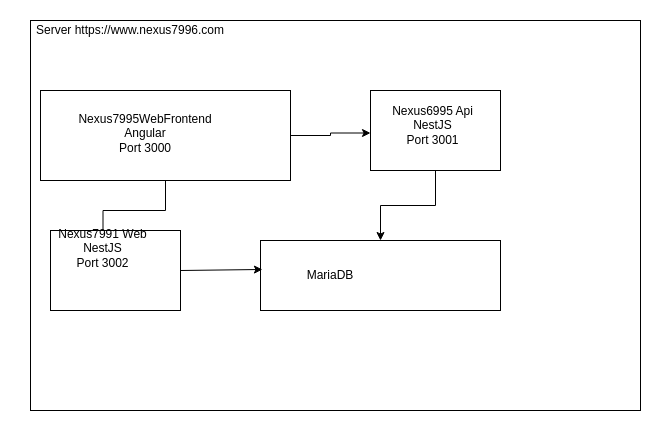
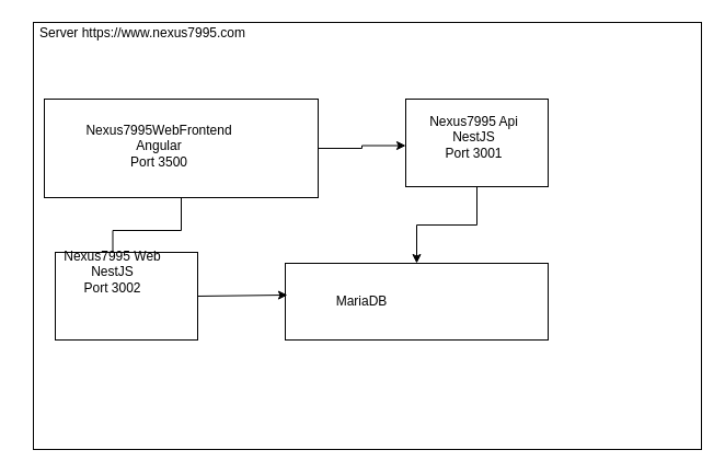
  <mxCell id="0" />
  <mxCell id="1" parent="0" />
  <mxCell id="2" value="" style="rounded=0;whiteSpace=wrap;html=1;" vertex="1" parent="1"><mxGeometry x="30" y="20" width="610" height="390" as="geometry" /></mxCell>
- <mxCell id="3" value="Server https://www.nexus7996.com" style="text;html=1;strokeColor=none;fillColor=none;align=center;verticalAlign=middle;whiteSpace=wrap;rounded=0;" vertex="1" parent="1"><mxGeometry x="20" y="20" width="220" height="20" as="geometry" /></mxCell>
+ <mxCell id="3" value="Server https://www.nexus7995.com" style="text;html=1;strokeColor=none;fillColor=none;align=center;verticalAlign=middle;whiteSpace=wrap;rounded=0;" vertex="1" parent="1"><mxGeometry x="20" y="20" width="220" height="20" as="geometry" /></mxCell>
  <mxCell id="4" style="edgeStyle=orthogonalEdgeStyle;rounded=0;orthogonalLoop=1;jettySize=auto;html=1;exitX=0.5;exitY=1;exitDx=0;exitDy=0;entryX=0.5;entryY=0;entryDx=0;entryDy=0;" edge="1" parent="1" source="6" target="12"><mxGeometry relative="1" as="geometry" /></mxCell>
  <mxCell id="5" style="edgeStyle=orthogonalEdgeStyle;rounded=0;orthogonalLoop=1;jettySize=auto;html=1;exitX=1;exitY=0.5;exitDx=0;exitDy=0;entryX=0;entryY=0.75;entryDx=0;entryDy=0;" edge="1" parent="1" source="6" target="10"><mxGeometry relative="1" as="geometry" /></mxCell>
  <mxCell id="6" value="" style="rounded=0;whiteSpace=wrap;html=1;" vertex="1" parent="1"><mxGeometry x="40" y="90" width="250" height="90" as="geometry" /></mxCell>
- <mxCell id="7" value="&lt;div&gt;Nexus7995WebFrontend&lt;/div&gt;&lt;div&gt;Angular&lt;/div&gt;&lt;div&gt;Port 3000&lt;/div&gt;&lt;div&gt;&lt;br&gt;&lt;/div&gt;" style="text;html=1;strokeColor=none;fillColor=none;align=center;verticalAlign=middle;whiteSpace=wrap;rounded=0;" vertex="1" parent="1"><mxGeometry x="50" y="120" width="190" height="40" as="geometry" /></mxCell>
+ <mxCell id="7" value="&lt;div&gt;Nexus7995WebFrontend&lt;/div&gt;&lt;div&gt;Angular&lt;/div&gt;&lt;div&gt;Port 3500&lt;/div&gt;&lt;div&gt;&lt;br&gt;&lt;/div&gt;" style="text;html=1;strokeColor=none;fillColor=none;align=center;verticalAlign=middle;whiteSpace=wrap;rounded=0;" vertex="1" parent="1"><mxGeometry x="50" y="120" width="190" height="40" as="geometry" /></mxCell>
  <mxCell id="8" value="" style="edgeStyle=orthogonalEdgeStyle;rounded=0;orthogonalLoop=1;jettySize=auto;html=1;" edge="1" parent="1" source="9" target="13"><mxGeometry relative="1" as="geometry" /></mxCell>
  <mxCell id="9" value="" style="rounded=0;whiteSpace=wrap;html=1;" vertex="1" parent="1"><mxGeometry x="370" y="90" width="130" height="80" as="geometry" /></mxCell>
- <mxCell id="10" value="&lt;div&gt;Nexus6995 Api&lt;/div&gt;&lt;div&gt;NestJS&lt;/div&gt;&lt;div&gt;Port 3001&lt;/div&gt;" style="text;html=1;strokeColor=none;fillColor=none;align=center;verticalAlign=middle;whiteSpace=wrap;rounded=0;" vertex="1" parent="1"><mxGeometry x="370" y="110" width="125" height="30" as="geometry" /></mxCell>
+ <mxCell id="10" value="&lt;div&gt;Nexus7995 Api&lt;/div&gt;&lt;div&gt;NestJS&lt;/div&gt;&lt;div&gt;Port 3001&lt;/div&gt;" style="text;html=1;strokeColor=none;fillColor=none;align=center;verticalAlign=middle;whiteSpace=wrap;rounded=0;" vertex="1" parent="1"><mxGeometry x="370" y="110" width="125" height="30" as="geometry" /></mxCell>
  <mxCell id="11" value="" style="rounded=0;whiteSpace=wrap;html=1;" vertex="1" parent="1"><mxGeometry x="50" y="230" width="130" height="80" as="geometry" /></mxCell>
- <mxCell id="12" value="&lt;div&gt;Nexus7991 Web&lt;/div&gt;&lt;div&gt;NestJS&lt;/div&gt;&lt;div&gt;Port 3002&lt;/div&gt;&lt;div&gt;&lt;br&gt;&lt;/div&gt;" style="text;html=1;strokeColor=none;fillColor=none;align=center;verticalAlign=middle;whiteSpace=wrap;rounded=0;" vertex="1" parent="1"><mxGeometry x="40" y="240" width="125" height="30" as="geometry" /></mxCell>
+ <mxCell id="12" value="&lt;div&gt;Nexus7995 Web&lt;/div&gt;&lt;div&gt;NestJS&lt;/div&gt;&lt;div&gt;Port 3002&lt;/div&gt;&lt;div&gt;&lt;br&gt;&lt;/div&gt;" style="text;html=1;strokeColor=none;fillColor=none;align=center;verticalAlign=middle;whiteSpace=wrap;rounded=0;" vertex="1" parent="1"><mxGeometry x="40" y="240" width="125" height="30" as="geometry" /></mxCell>
  <mxCell id="13" value="" style="rounded=0;whiteSpace=wrap;html=1;" vertex="1" parent="1"><mxGeometry x="260" y="240" width="240" height="70" as="geometry" /></mxCell>
  <mxCell id="14" value="MariaDB" style="text;html=1;strokeColor=none;fillColor=none;align=center;verticalAlign=middle;whiteSpace=wrap;rounded=0;" vertex="1" parent="1"><mxGeometry x="300" y="260" width="60" height="30" as="geometry" /></mxCell>
  <mxCell id="15" value="" style="endArrow=classic;html=1;rounded=0;exitX=1;exitY=0.5;exitDx=0;exitDy=0;entryX=0.008;entryY=0.414;entryDx=0;entryDy=0;entryPerimeter=0;" edge="1" parent="1" source="11" target="13"><mxGeometry width="50" height="50" relative="1" as="geometry"><mxPoint x="250" y="290" as="sourcePoint" /><mxPoint x="300" y="240" as="targetPoint" /></mxGeometry></mxCell>
